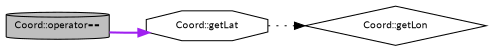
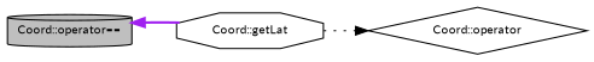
  digraph {
    fontname=Lato
    rankdir=LR
    node [color=black fillcolor=white fontname=Lato fontsize=10 style=filled]
    edge [fontname=Lato fontsize=10 labelfontname=Helvetica labelfontsize=10]
    n1 [fillcolor=grey75 fontcolor=black height=0.2 label="Coord::operator==" shape=cylinder width=0.4]
    n2 [height=0.2 label="Coord::getLat" shape=octagon width=0.4]
-   n3 [height=0.2 label="Coord::getLon" shape=diamond width=0.4]
-   n1 -> n2 [color=purple style=bold]
+   n3 [height=0.2 label="Coord::operator" shape=diamond width=0.4]
+   n2 -> n1 [color=purple style=bold]
    n2 -> n3 [color=black style=dotted]
  }
